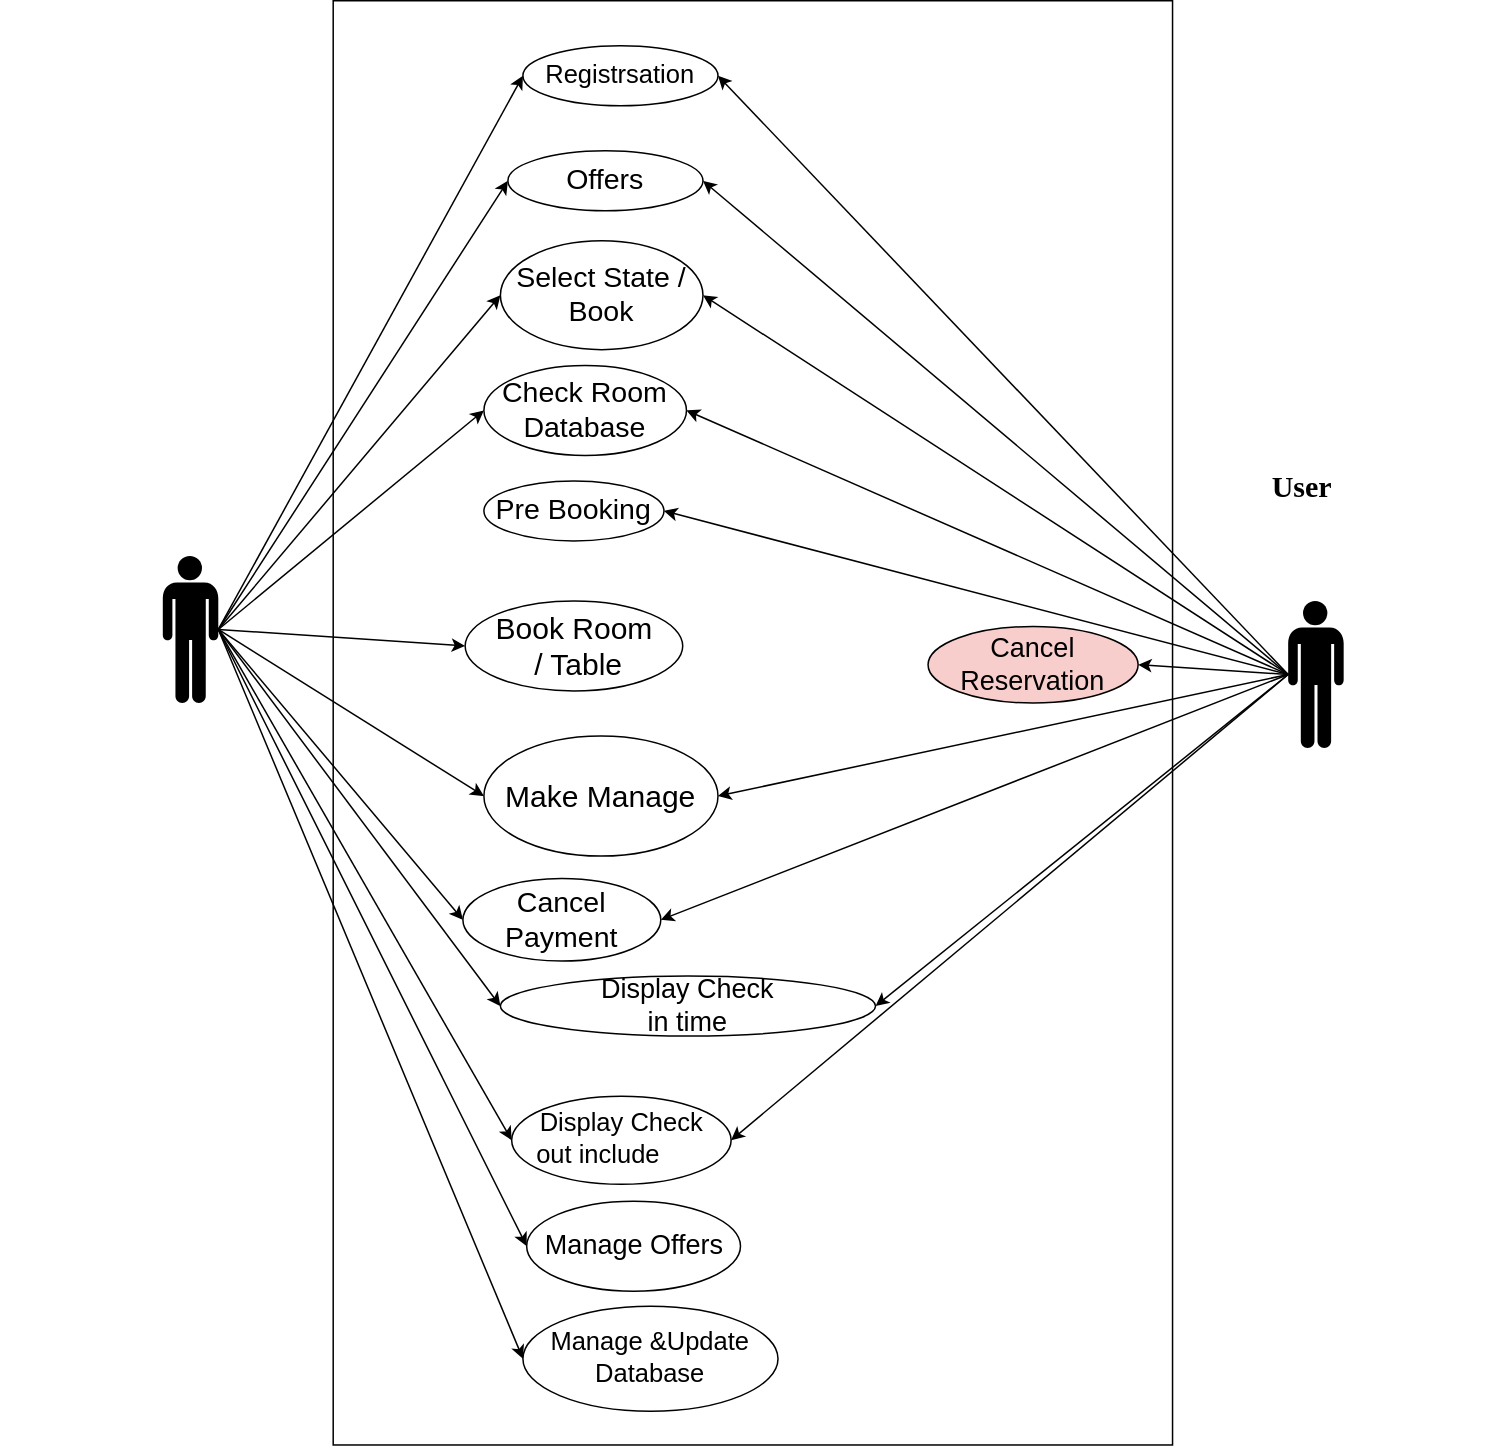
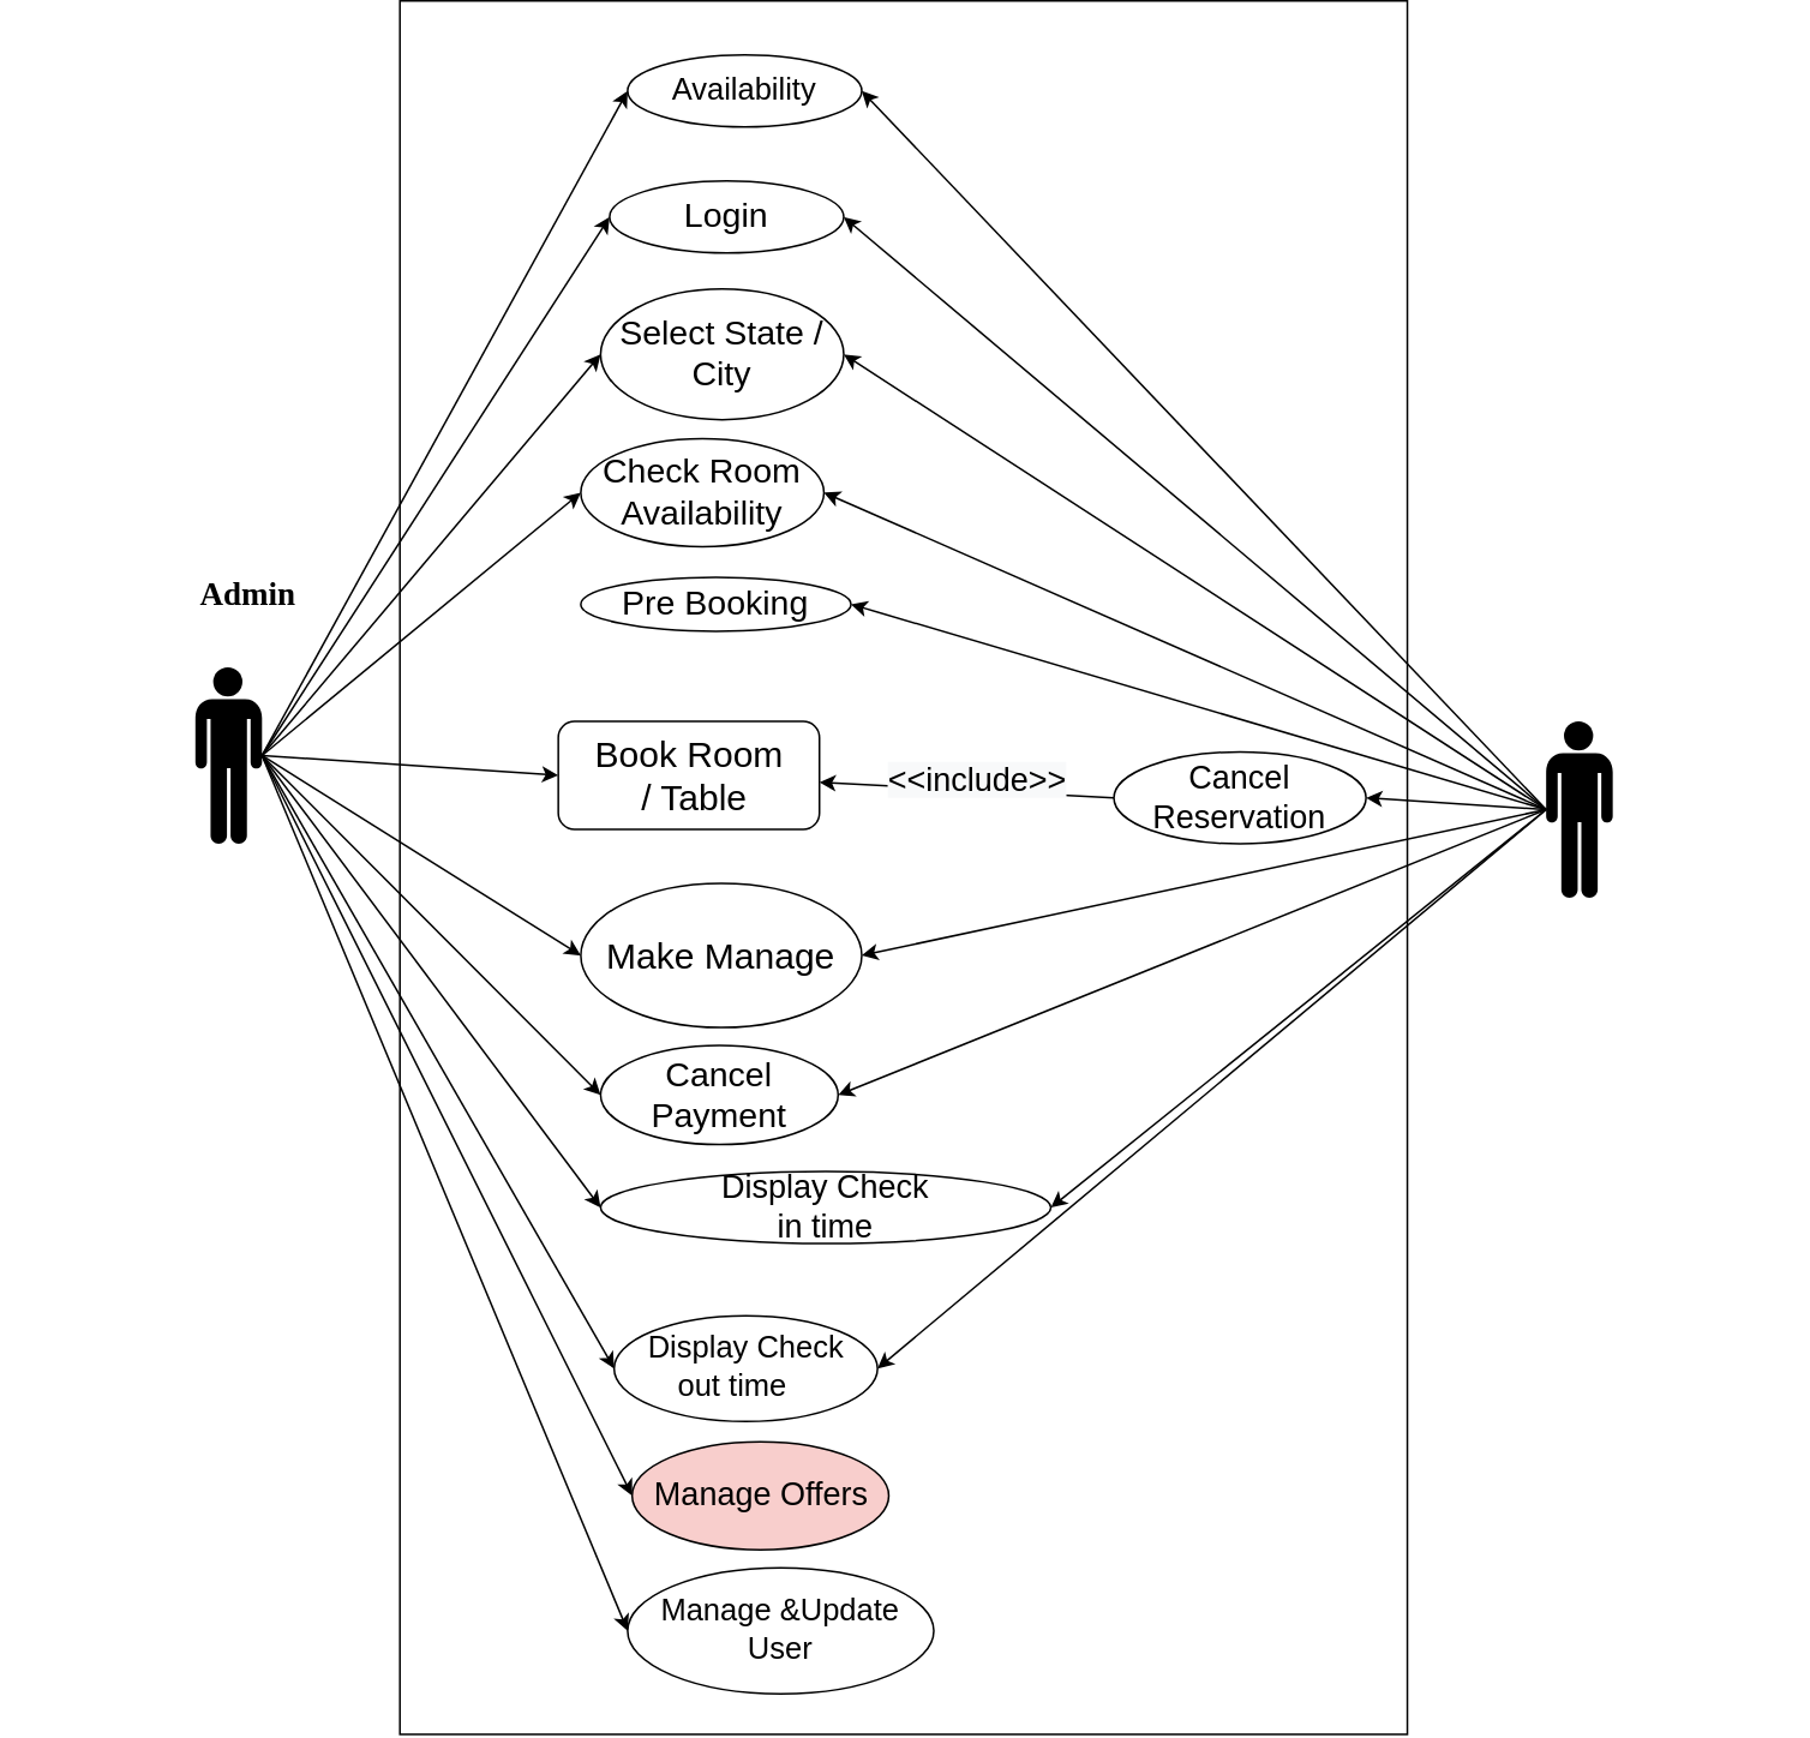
  <mxCell id="0" />
  <mxCell id="1" parent="0" />
  <mxCell id="2" value="" style="rounded=0;whiteSpace=wrap;html=1;rotation=90;" parent="1" vertex="1"><mxGeometry x="20" y="191.55" width="962.5" height="559.38" as="geometry" /></mxCell>
- <mxCell id="3" value="Registrsation" style="ellipse;whiteSpace=wrap;html=1;strokeWidth=1;fontSize=17;" parent="1" vertex="1"><mxGeometry x="348" y="20" width="130" height="40" as="geometry" /></mxCell>
- <mxCell id="4" value="Offers" style="ellipse;whiteSpace=wrap;html=1;strokeWidth=1;fontSize=19;" parent="1" vertex="1"><mxGeometry x="338" y="90" width="130" height="40" as="geometry" /></mxCell>
- <mxCell id="5" value="Check Room Database" style="ellipse;whiteSpace=wrap;html=1;strokeWidth=1;fontSize=19;" parent="1" vertex="1"><mxGeometry x="322" y="233" width="135" height="60" as="geometry" /></mxCell>
- <mxCell id="6" value="Book Room&lt;br&gt;&amp;nbsp;/ Table" style="ellipse;whiteSpace=wrap;html=1;strokeWidth=1;fontSize=20;" parent="1" vertex="1"><mxGeometry x="309.5" y="390" width="145" height="60" as="geometry" /></mxCell>
+ <mxCell id="3" value="Availability" style="ellipse;whiteSpace=wrap;html=1;strokeWidth=1;fontSize=17;" parent="1" vertex="1"><mxGeometry x="348" y="20" width="130" height="40" as="geometry" /></mxCell>
+ <mxCell id="4" value="Login" style="ellipse;whiteSpace=wrap;html=1;strokeWidth=1;fontSize=19;" parent="1" vertex="1"><mxGeometry x="338" y="90" width="130" height="40" as="geometry" /></mxCell>
+ <mxCell id="5" value="Check Room Availability" style="ellipse;whiteSpace=wrap;html=1;strokeWidth=1;fontSize=19;" parent="1" vertex="1"><mxGeometry x="322" y="233" width="135" height="60" as="geometry" /></mxCell>
+ <mxCell id="6" value="Book Room&lt;br&gt;&amp;nbsp;/ Table" style="whiteSpace=wrap;html=1;strokeWidth=1;fontSize=20;rounded=1;" parent="1" vertex="1"><mxGeometry x="309.5" y="390" width="145" height="60" as="geometry" /></mxCell>
  <mxCell id="7" value="Make Manage" style="ellipse;whiteSpace=wrap;html=1;strokeWidth=1;fontSize=20;" parent="1" vertex="1"><mxGeometry x="322" y="480" width="156" height="80" as="geometry" /></mxCell>
  <mxCell id="8" value="Display Check&lt;br style=&quot;font-size: 18px;&quot;&gt;&amp;nbsp;in time&amp;nbsp;" style="ellipse;whiteSpace=wrap;html=1;strokeWidth=1;fontSize=18;" parent="1" vertex="1"><mxGeometry x="333" y="640" width="250" height="40" as="geometry" /></mxCell>
- <mxCell id="9" value="Display Check &lt;br style=&quot;font-size: 17px;&quot;&gt;out include&lt;span style=&quot;white-space: pre; font-size: 17px;&quot;&gt;&#09;&lt;/span&gt;" style="ellipse;whiteSpace=wrap;html=1;strokeWidth=1;fontSize=17;" parent="1" vertex="1"><mxGeometry x="340.5" y="720" width="146.25" height="58.75" as="geometry" /></mxCell>
- <mxCell id="11" value="User" style="text;html=1;align=center;verticalAlign=middle;resizable=0;points=[];autosize=1;strokeColor=none;fillColor=none;fontStyle=1;fontFamily=Lucida Console;fontSize=20;" parent="1" vertex="1"><mxGeometry x="831.5" y="293" width="70" height="40" as="geometry" /></mxCell>
- <mxCell id="12" value="Manage &amp;amp;Update Database" style="ellipse;whiteSpace=wrap;html=1;strokeWidth=1;fontSize=17;" parent="1" vertex="1"><mxGeometry x="348" y="860" width="170" height="70" as="geometry" /></mxCell>
- <mxCell id="13" value="Pre Booking" style="ellipse;whiteSpace=wrap;html=1;strokeWidth=1;fontSize=19;" parent="1" vertex="1"><mxGeometry x="322" y="310" width="120" height="40" as="geometry" /></mxCell>
- <mxCell id="16" value="Cancel Reservation" style="ellipse;whiteSpace=wrap;html=1;strokeWidth=1;rotation=0;fontSize=18;fillColor=#f8cecc;" parent="1" vertex="1"><mxGeometry x="618" y="407" width="140" height="51" as="geometry" /></mxCell>
+ <mxCell id="9" value="Display Check &lt;br style=&quot;font-size: 17px;&quot;&gt;out time&lt;span style=&quot;white-space: pre; font-size: 17px;&quot;&gt;&#09;&lt;/span&gt;" style="ellipse;whiteSpace=wrap;html=1;strokeWidth=1;fontSize=17;" parent="1" vertex="1"><mxGeometry x="340.5" y="720" width="146.25" height="58.75" as="geometry" /></mxCell>
+ <mxCell id="10" value="Admin" style="text;html=1;align=center;verticalAlign=middle;resizable=0;points=[];autosize=1;strokeColor=none;fillColor=none;fontFamily=Lucida Console;fontStyle=1;fontSize=18;" parent="1" vertex="1"><mxGeometry x="97" y="300" width="80" height="40" as="geometry" /></mxCell>
+ <mxCell id="12" value="Manage &amp;amp;Update User" style="ellipse;whiteSpace=wrap;html=1;strokeWidth=1;fontSize=17;" parent="1" vertex="1"><mxGeometry x="348" y="860" width="170" height="70" as="geometry" /></mxCell>
+ <mxCell id="13" value="Pre Booking" style="ellipse;whiteSpace=wrap;html=1;strokeWidth=1;fontSize=19;" parent="1" vertex="1"><mxGeometry x="322" y="310" width="150" height="30" as="geometry" /></mxCell>
+ <mxCell id="14" style="edgeStyle=none;rounded=0;orthogonalLoop=1;jettySize=auto;html=1;exitX=0;exitY=0.5;exitDx=0;exitDy=0;" parent="1" source="16" target="6" edge="1"><mxGeometry relative="1" as="geometry" /></mxCell>
+ <mxCell id="15" value="&lt;span style=&quot;font-size: 18px; background-color: rgb(248, 249, 250);&quot;&gt;&amp;lt;&amp;lt;include&amp;gt;&amp;gt;&lt;/span&gt;" style="edgeLabel;html=1;align=center;verticalAlign=middle;resizable=0;points=[];fontSize=18;rotation=0;" parent="14" vertex="1" connectable="0"><mxGeometry x="0.356" y="-1" relative="1" as="geometry"><mxPoint x="34" y="-3" as="offset" /></mxGeometry></mxCell>
+ <mxCell id="16" value="Cancel Reservation" style="ellipse;whiteSpace=wrap;html=1;strokeWidth=1;rotation=0;fontSize=18;" parent="1" vertex="1"><mxGeometry x="618" y="407" width="140" height="51" as="geometry" /></mxCell>
  <mxCell id="17" value="" style="endArrow=classic;html=1;rounded=0;entryX=0;entryY=0.5;entryDx=0;entryDy=0;exitX=1;exitY=0.5;exitDx=0;exitDy=0;exitPerimeter=0;" parent="1" source="36" target="3" edge="1"><mxGeometry width="50" height="50" relative="1" as="geometry"><mxPoint x="233" y="230" as="sourcePoint" /><mxPoint x="288" y="110" as="targetPoint" /></mxGeometry></mxCell>
  <mxCell id="18" value="" style="endArrow=classic;html=1;rounded=0;entryX=0;entryY=0.5;entryDx=0;entryDy=0;exitX=1;exitY=0.5;exitDx=0;exitDy=0;exitPerimeter=0;" parent="1" source="36" target="4" edge="1"><mxGeometry width="50" height="50" relative="1" as="geometry"><mxPoint x="233" y="230" as="sourcePoint" /><mxPoint x="358" y="40" as="targetPoint" /></mxGeometry></mxCell>
  <mxCell id="19" value="" style="endArrow=classic;html=1;rounded=0;entryX=0;entryY=0.5;entryDx=0;entryDy=0;exitX=1;exitY=0.5;exitDx=0;exitDy=0;exitPerimeter=0;" parent="1" source="36" target="6" edge="1"><mxGeometry width="50" height="50" relative="1" as="geometry"><mxPoint x="233" y="230" as="sourcePoint" /><mxPoint x="358" y="90" as="targetPoint" /></mxGeometry></mxCell>
  <mxCell id="20" value="" style="endArrow=classic;html=1;rounded=0;entryX=0;entryY=0.5;entryDx=0;entryDy=0;exitX=1;exitY=0.5;exitDx=0;exitDy=0;exitPerimeter=0;" parent="1" source="36" target="7" edge="1"><mxGeometry width="50" height="50" relative="1" as="geometry"><mxPoint x="233" y="230" as="sourcePoint" /><mxPoint x="388" y="120" as="targetPoint" /></mxGeometry></mxCell>
  <mxCell id="21" value="" style="endArrow=classic;html=1;rounded=0;entryX=0;entryY=0.5;entryDx=0;entryDy=0;exitX=1;exitY=0.5;exitDx=0;exitDy=0;exitPerimeter=0;" parent="1" source="36" target="8" edge="1"><mxGeometry width="50" height="50" relative="1" as="geometry"><mxPoint x="233" y="230" as="sourcePoint" /><mxPoint x="398" y="130" as="targetPoint" /></mxGeometry></mxCell>
  <mxCell id="22" value="" style="endArrow=classic;html=1;rounded=0;entryX=0;entryY=0.5;entryDx=0;entryDy=0;exitX=1;exitY=0.5;exitDx=0;exitDy=0;exitPerimeter=0;" parent="1" source="36" target="12" edge="1"><mxGeometry width="50" height="50" relative="1" as="geometry"><mxPoint x="233" y="230" as="sourcePoint" /><mxPoint x="308" y="300" as="targetPoint" /></mxGeometry></mxCell>
  <mxCell id="23" value="" style="endArrow=classic;html=1;rounded=0;entryX=0;entryY=0.5;entryDx=0;entryDy=0;exitX=1;exitY=0.5;exitDx=0;exitDy=0;exitPerimeter=0;" parent="1" source="36" target="9" edge="1"><mxGeometry width="50" height="50" relative="1" as="geometry"><mxPoint x="233" y="230" as="sourcePoint" /><mxPoint x="360.5" y="535" as="targetPoint" /></mxGeometry></mxCell>
  <mxCell id="24" value="" style="endArrow=classic;html=1;rounded=0;entryX=1;entryY=0.5;entryDx=0;entryDy=0;exitX=0;exitY=0.5;exitDx=0;exitDy=0;exitPerimeter=0;" parent="1" source="39" target="3" edge="1"><mxGeometry width="50" height="50" relative="1" as="geometry"><mxPoint x="813.28" y="220" as="sourcePoint" /><mxPoint x="358" y="40" as="targetPoint" /></mxGeometry></mxCell>
  <mxCell id="25" value="" style="endArrow=classic;html=1;rounded=0;entryX=1;entryY=0.5;entryDx=0;entryDy=0;exitX=0;exitY=0.5;exitDx=0;exitDy=0;exitPerimeter=0;" parent="1" source="39" target="5" edge="1"><mxGeometry width="50" height="50" relative="1" as="geometry"><mxPoint x="813.28" y="220" as="sourcePoint" /><mxPoint x="488" y="40" as="targetPoint" /></mxGeometry></mxCell>
  <mxCell id="26" value="" style="endArrow=classic;html=1;rounded=0;entryX=1;entryY=0.5;entryDx=0;entryDy=0;exitX=0;exitY=0.5;exitDx=0;exitDy=0;exitPerimeter=0;" parent="1" source="39" target="4" edge="1"><mxGeometry width="50" height="50" relative="1" as="geometry"><mxPoint x="813.28" y="220" as="sourcePoint" /><mxPoint x="498" y="50" as="targetPoint" /></mxGeometry></mxCell>
  <mxCell id="27" value="" style="endArrow=classic;html=1;rounded=0;entryX=1;entryY=0.5;entryDx=0;entryDy=0;exitX=0;exitY=0.5;exitDx=0;exitDy=0;exitPerimeter=0;" parent="1" source="39" target="13" edge="1"><mxGeometry width="50" height="50" relative="1" as="geometry"><mxPoint x="813.28" y="220" as="sourcePoint" /><mxPoint x="503" y="150" as="targetPoint" /></mxGeometry></mxCell>
  <mxCell id="28" value="" style="endArrow=classic;html=1;rounded=0;entryX=1;entryY=0.5;entryDx=0;entryDy=0;exitX=0;exitY=0.5;exitDx=0;exitDy=0;exitPerimeter=0;" parent="1" source="39" target="7" edge="1"><mxGeometry width="50" height="50" relative="1" as="geometry"><mxPoint x="813.28" y="220" as="sourcePoint" /><mxPoint x="498" y="287.5" as="targetPoint" /></mxGeometry></mxCell>
  <mxCell id="29" value="" style="endArrow=classic;html=1;rounded=0;entryX=1;entryY=0.5;entryDx=0;entryDy=0;exitX=0;exitY=0.5;exitDx=0;exitDy=0;exitPerimeter=0;" parent="1" source="39" target="16" edge="1"><mxGeometry width="50" height="50" relative="1" as="geometry"><mxPoint x="813.28" y="220" as="sourcePoint" /><mxPoint x="788" y="300" as="targetPoint" /></mxGeometry></mxCell>
  <mxCell id="30" value="" style="endArrow=classic;html=1;rounded=0;entryX=1;entryY=0.5;entryDx=0;entryDy=0;exitX=0;exitY=0.5;exitDx=0;exitDy=0;exitPerimeter=0;" parent="1" source="39" target="8" edge="1"><mxGeometry width="50" height="50" relative="1" as="geometry"><mxPoint x="813.28" y="220" as="sourcePoint" /><mxPoint x="485.5" y="380.4" as="targetPoint" /></mxGeometry></mxCell>
  <mxCell id="31" value="" style="endArrow=classic;html=1;rounded=0;entryX=1;entryY=0.5;entryDx=0;entryDy=0;exitX=0;exitY=0.5;exitDx=0;exitDy=0;exitPerimeter=0;" parent="1" source="39" target="9" edge="1"><mxGeometry width="50" height="50" relative="1" as="geometry"><mxPoint x="813.28" y="220" as="sourcePoint" /><mxPoint x="495.5" y="390.4" as="targetPoint" /></mxGeometry></mxCell>
  <mxCell id="32" style="rounded=0;orthogonalLoop=1;jettySize=auto;html=1;exitX=1;exitY=0.5;exitDx=0;exitDy=0;exitPerimeter=0;entryX=0;entryY=0.5;entryDx=0;entryDy=0;" parent="1" source="36" target="40" edge="1"><mxGeometry relative="1" as="geometry" /></mxCell>
  <mxCell id="33" style="edgeStyle=none;rounded=0;orthogonalLoop=1;jettySize=auto;html=1;exitX=1;exitY=0.5;exitDx=0;exitDy=0;exitPerimeter=0;entryX=0;entryY=0.5;entryDx=0;entryDy=0;" parent="1" source="36" target="41" edge="1"><mxGeometry relative="1" as="geometry" /></mxCell>
  <mxCell id="34" style="edgeStyle=none;rounded=0;orthogonalLoop=1;jettySize=auto;html=1;exitX=1;exitY=0.5;exitDx=0;exitDy=0;exitPerimeter=0;entryX=0;entryY=0.5;entryDx=0;entryDy=0;" parent="1" source="36" target="5" edge="1"><mxGeometry relative="1" as="geometry" /></mxCell>
  <mxCell id="35" style="edgeStyle=none;rounded=0;orthogonalLoop=1;jettySize=auto;html=1;exitX=1;exitY=0.5;exitDx=0;exitDy=0;exitPerimeter=0;entryX=0;entryY=0.5;entryDx=0;entryDy=0;fontFamily=Lucida Console;fontSize=18;" parent="1" source="36" target="42" edge="1"><mxGeometry relative="1" as="geometry" /></mxCell>
  <mxCell id="36" value="" style="shape=mxgraph.signs.people.man_1;html=1;pointerEvents=1;fillColor=#000000;strokeColor=none;verticalLabelPosition=bottom;verticalAlign=top;align=center;sketch=0;" parent="1" vertex="1"><mxGeometry x="108" y="360" width="37" height="98" as="geometry" /></mxCell>
  <mxCell id="37" style="edgeStyle=none;rounded=0;orthogonalLoop=1;jettySize=auto;html=1;exitX=0;exitY=0.5;exitDx=0;exitDy=0;exitPerimeter=0;entryX=1;entryY=0.5;entryDx=0;entryDy=0;" parent="1" source="39" target="41" edge="1"><mxGeometry relative="1" as="geometry" /></mxCell>
  <mxCell id="38" style="edgeStyle=none;rounded=0;orthogonalLoop=1;jettySize=auto;html=1;exitX=0;exitY=0.5;exitDx=0;exitDy=0;exitPerimeter=0;entryX=1;entryY=0.5;entryDx=0;entryDy=0;fontFamily=Lucida Console;fontSize=18;" parent="1" source="39" target="42" edge="1"><mxGeometry relative="1" as="geometry" /></mxCell>
  <mxCell id="39" value="" style="shape=mxgraph.signs.people.man_1;html=1;pointerEvents=1;fillColor=#000000;strokeColor=none;verticalLabelPosition=bottom;verticalAlign=top;align=center;sketch=0;" parent="1" vertex="1"><mxGeometry x="858" y="390" width="37" height="98" as="geometry" /></mxCell>
- <mxCell id="40" value="Manage Offers" style="ellipse;whiteSpace=wrap;html=1;strokeWidth=1;fontSize=18;" parent="1" vertex="1"><mxGeometry x="350.5" y="790" width="142.5" height="60" as="geometry" /></mxCell>
- <mxCell id="41" value="Cancel Payment" style="ellipse;whiteSpace=wrap;html=1;strokeWidth=1;fontSize=19;" parent="1" vertex="1"><mxGeometry x="308" y="575" width="131.88" height="55" as="geometry" /></mxCell>
- <mxCell id="42" value="Select State / Book" style="ellipse;whiteSpace=wrap;html=1;strokeWidth=1;fontSize=19;" parent="1" vertex="1"><mxGeometry x="333" y="150" width="135" height="72.5" as="geometry" /></mxCell>
+ <mxCell id="40" value="Manage Offers" style="ellipse;whiteSpace=wrap;html=1;strokeWidth=1;fontSize=18;fillColor=#f8cecc;" parent="1" vertex="1"><mxGeometry x="350.5" y="790" width="142.5" height="60" as="geometry" /></mxCell>
+ <mxCell id="41" value="Cancel Payment" style="ellipse;whiteSpace=wrap;html=1;strokeWidth=1;fontSize=19;" parent="1" vertex="1"><mxGeometry x="333" y="570" width="131.88" height="55" as="geometry" /></mxCell>
+ <mxCell id="42" value="Select State / City" style="ellipse;whiteSpace=wrap;html=1;strokeWidth=1;fontSize=19;" parent="1" vertex="1"><mxGeometry x="333" y="150" width="135" height="72.5" as="geometry" /></mxCell>
